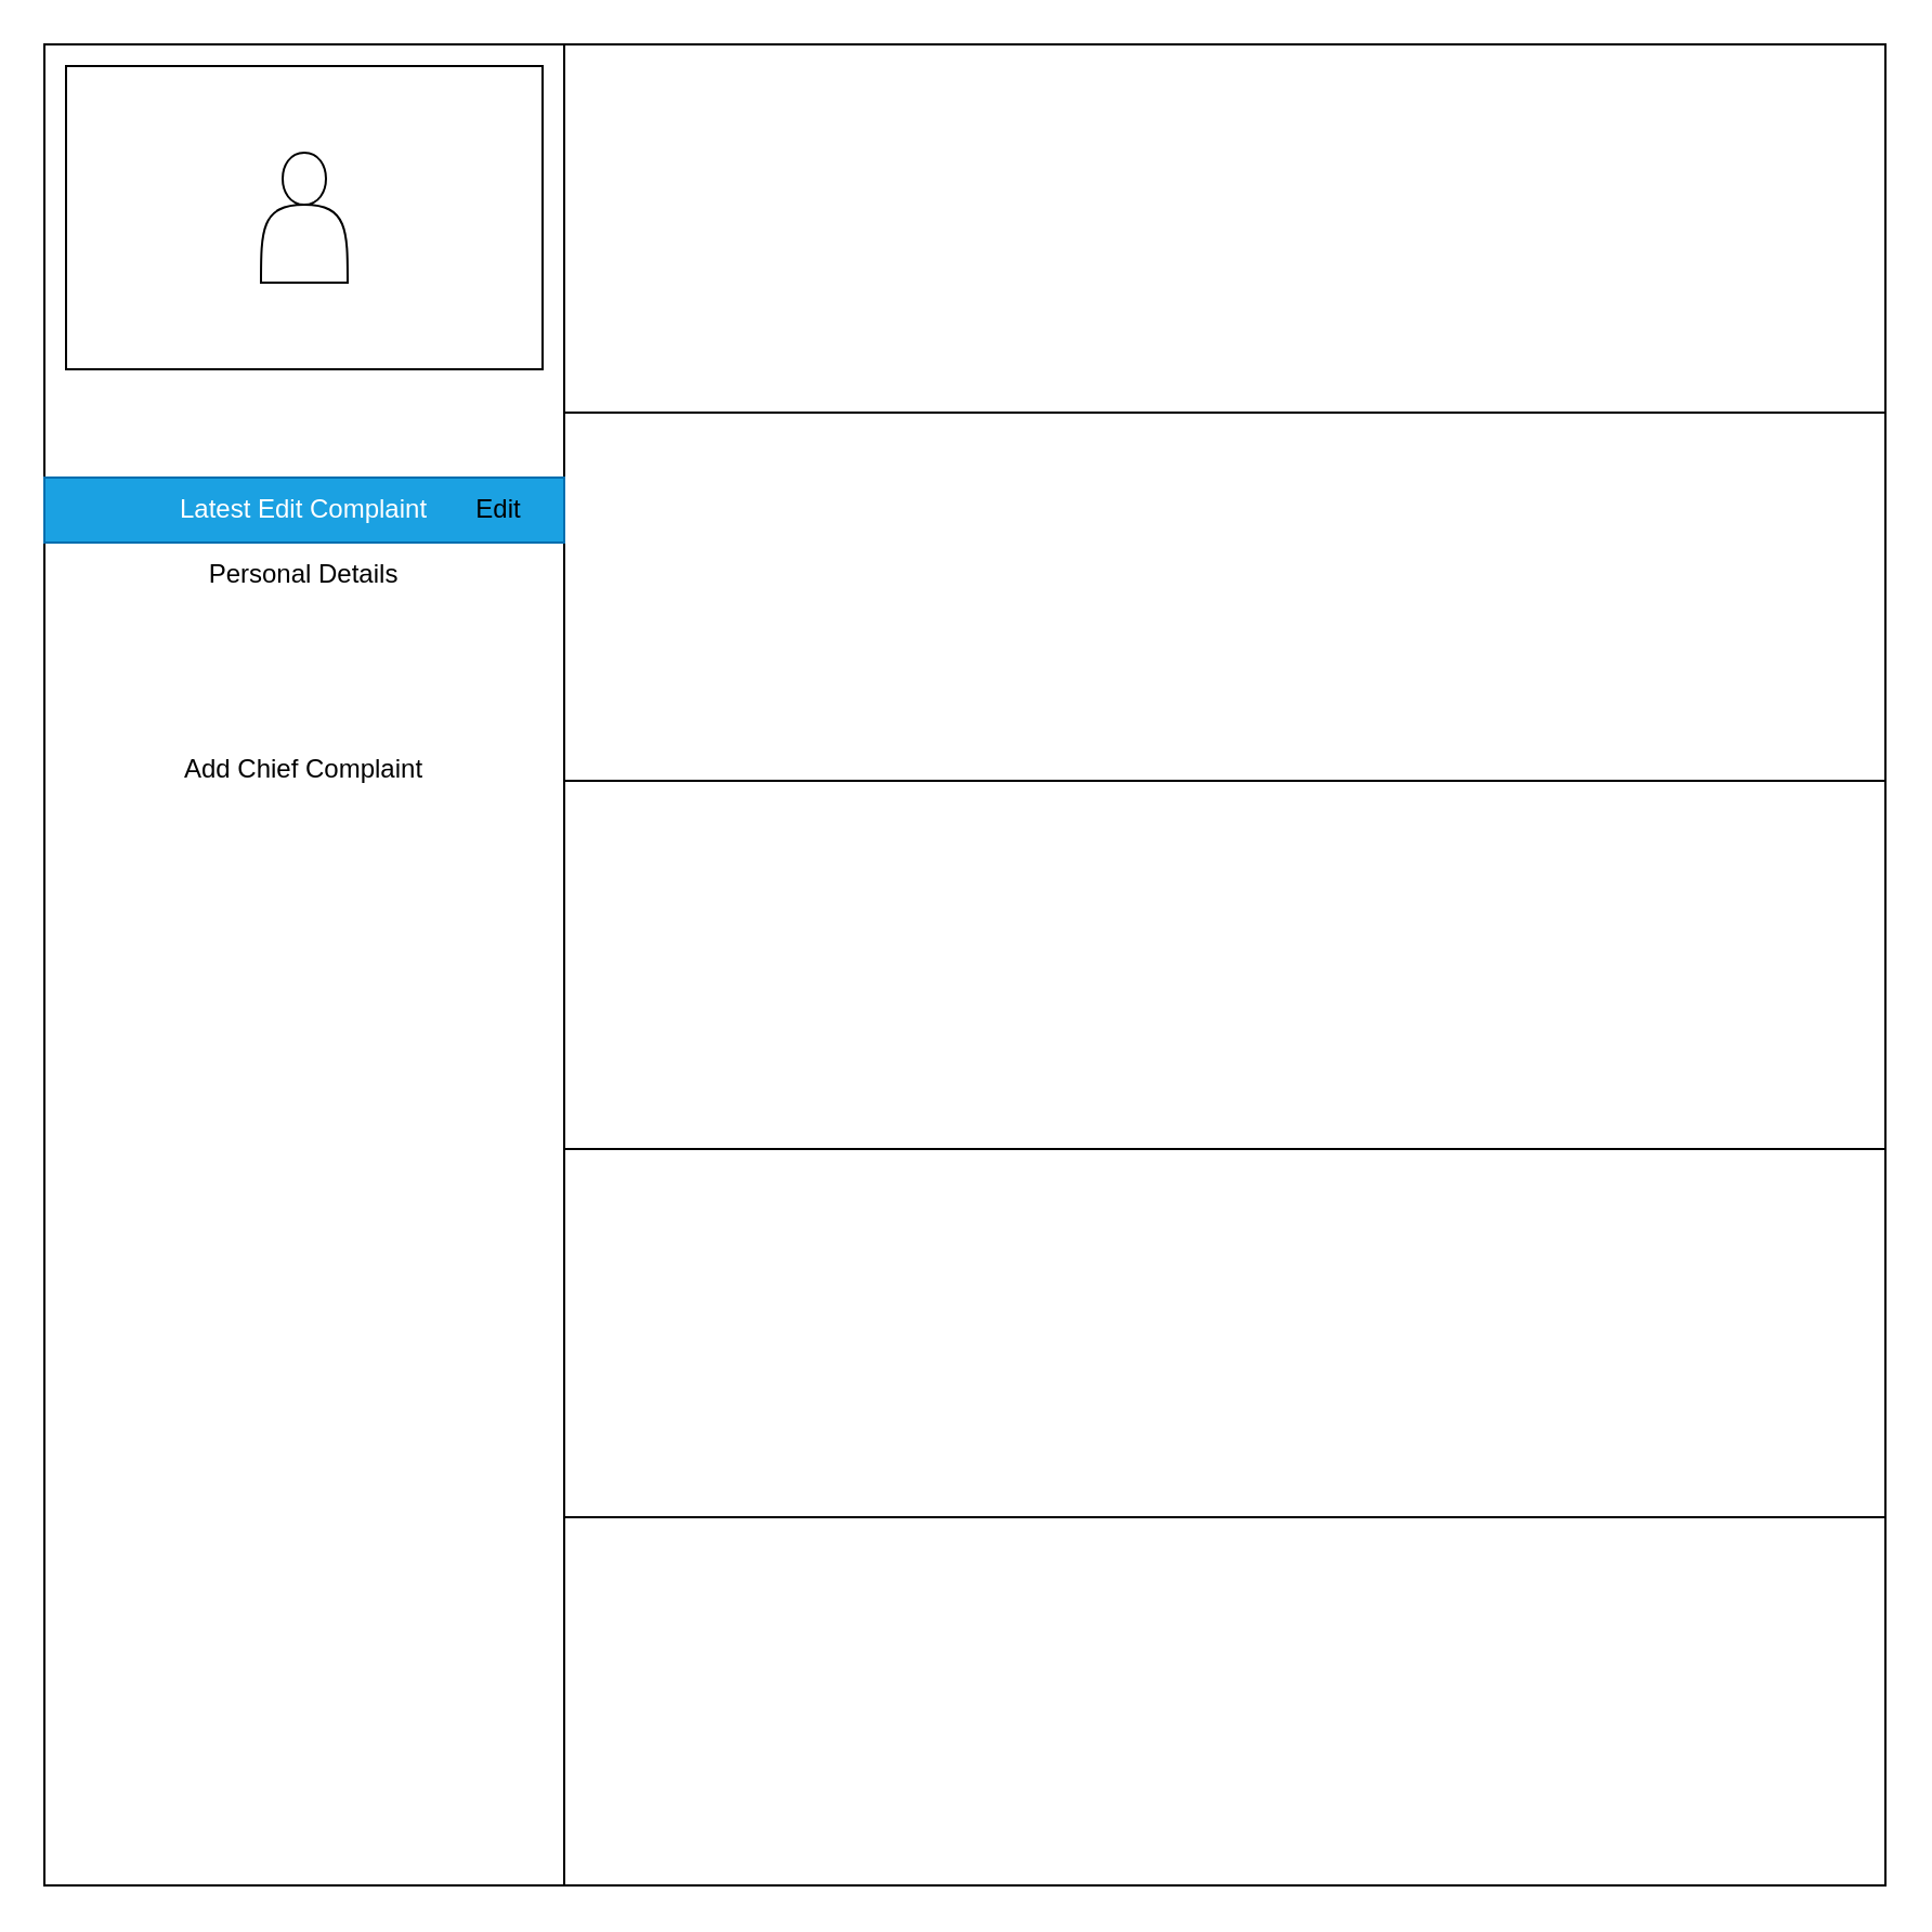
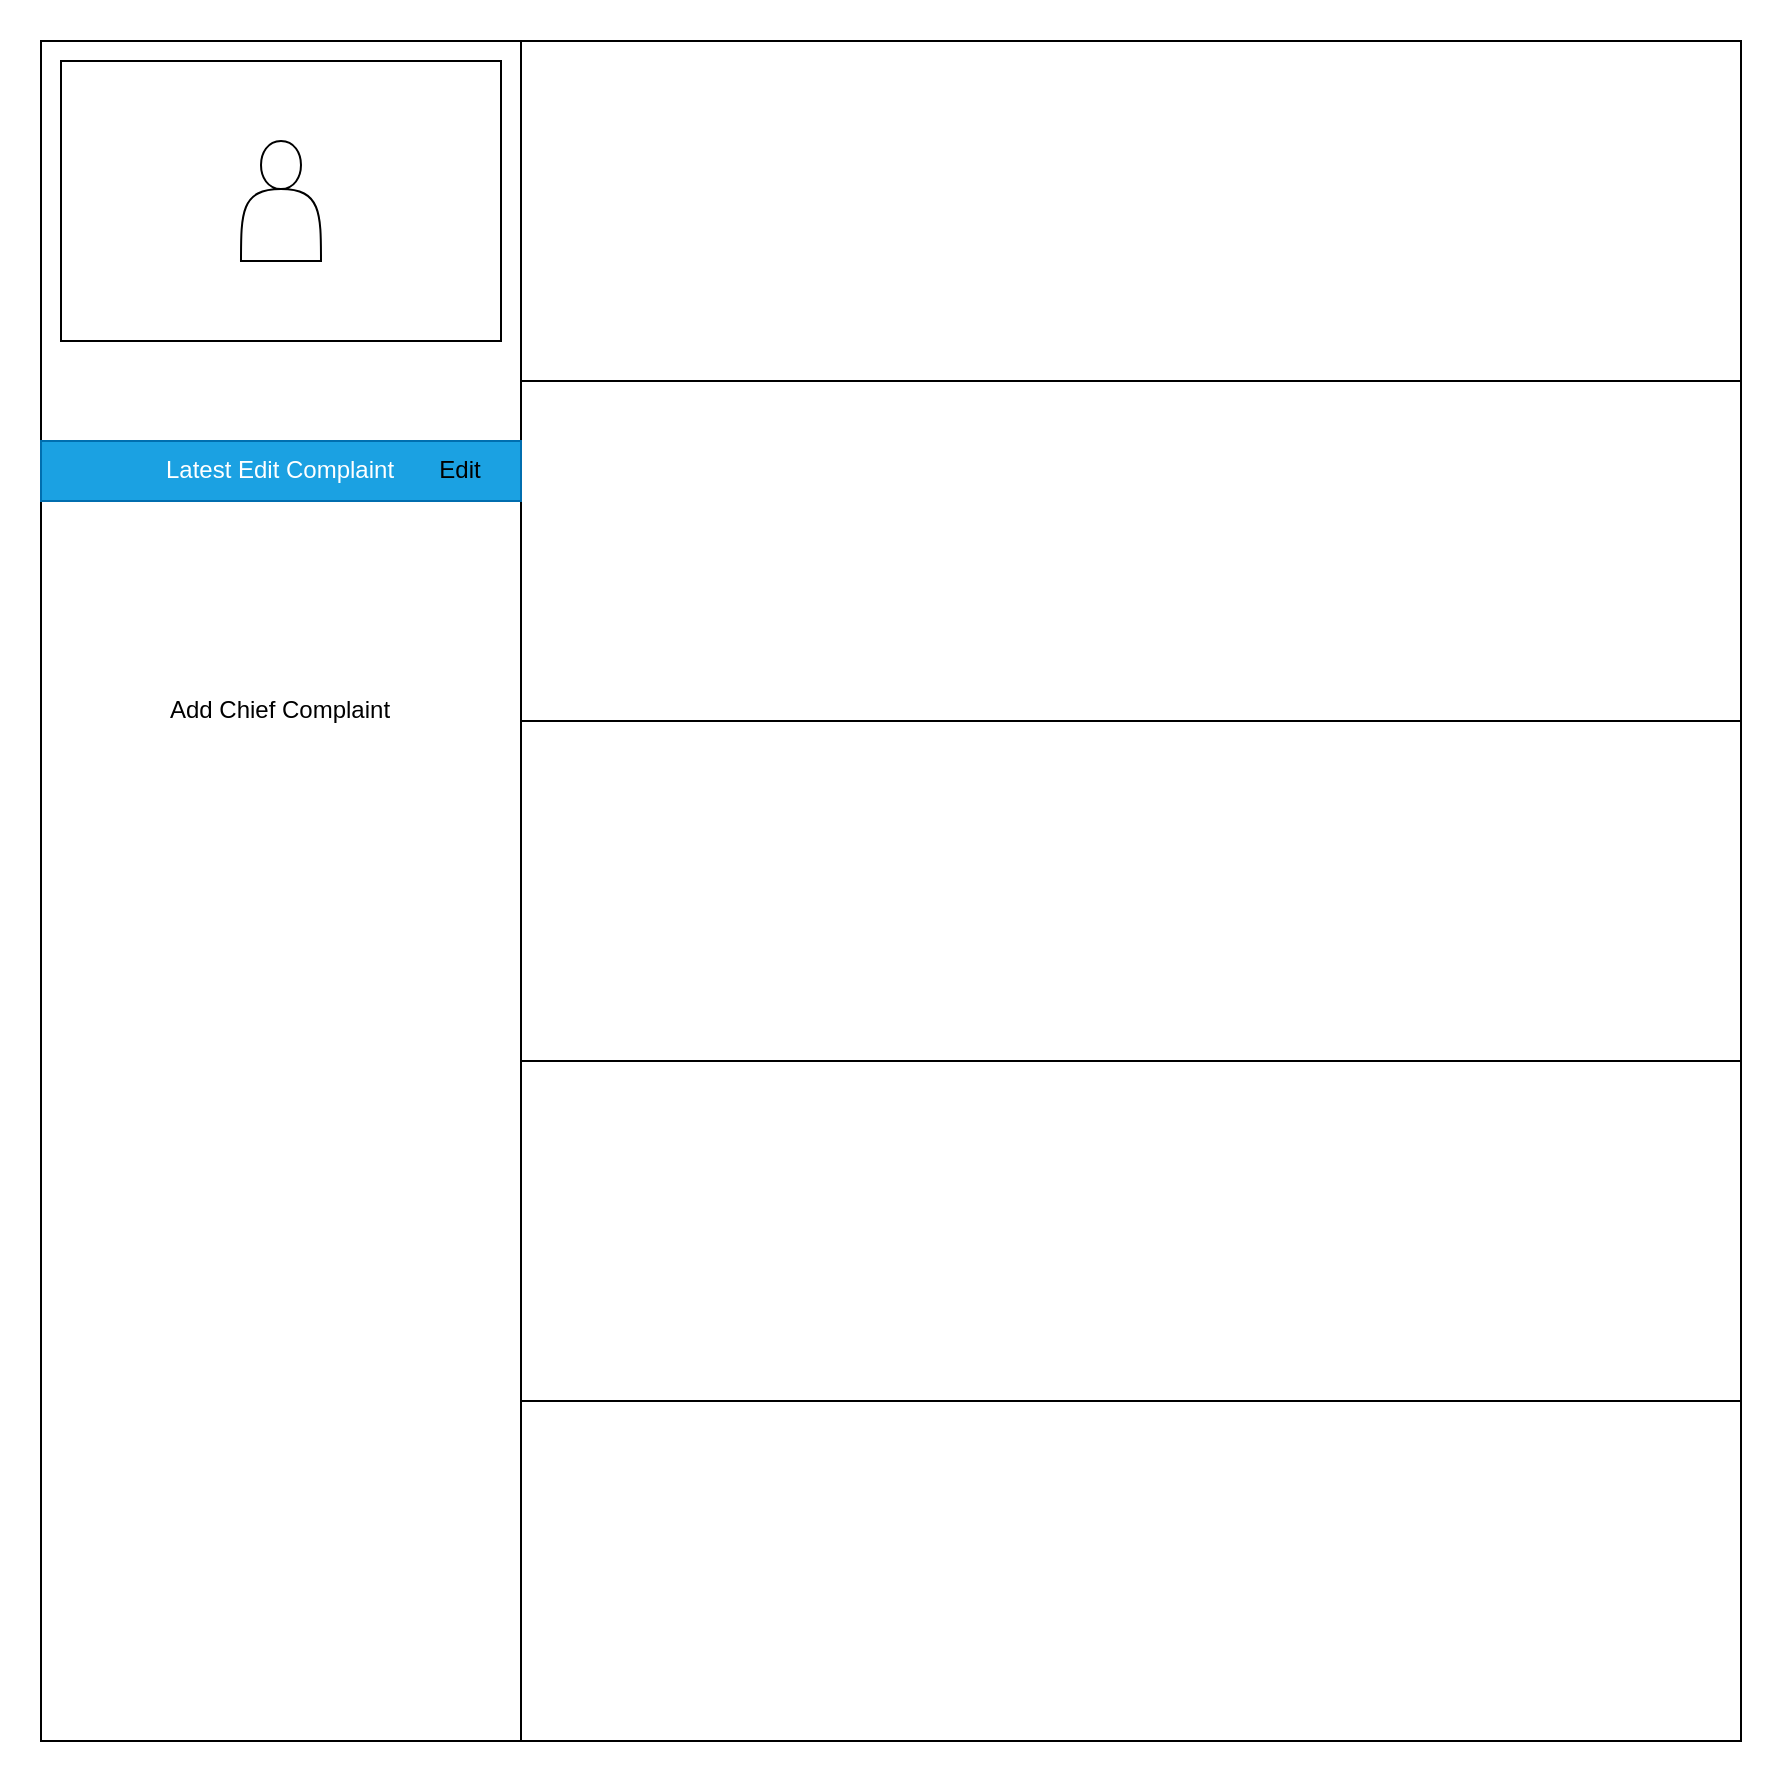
  <mxCell id="0" />
  <mxCell id="1" parent="0" />
  <mxCell id="2" value="" style="rounded=0;whiteSpace=wrap;html=1;" parent="1" vertex="1"><mxGeometry width="240" height="850" as="geometry" x="20" y="20" /></mxCell>
  <mxCell id="3" value="" style="rounded=0;whiteSpace=wrap;html=1;" parent="1" vertex="1"><mxGeometry x="30" y="30" width="220" height="140" as="geometry" /></mxCell>
  <mxCell id="4" value="" style="shape=actor;whiteSpace=wrap;html=1;" parent="1" vertex="1"><mxGeometry x="120" y="70" width="40" height="60" as="geometry" /></mxCell>
  <mxCell id="5" value="" style="rounded=0;whiteSpace=wrap;html=1;" parent="1" vertex="1"><mxGeometry x="260" width="610" height="170" as="geometry" y="20" /></mxCell>
  <mxCell id="6" value="" style="rounded=0;whiteSpace=wrap;html=1;" parent="1" vertex="1"><mxGeometry x="260" y="190" width="610" height="170" as="geometry" /></mxCell>
  <mxCell id="7" value="" style="rounded=0;whiteSpace=wrap;html=1;" parent="1" vertex="1"><mxGeometry x="260" y="360" width="610" height="170" as="geometry" /></mxCell>
  <mxCell id="8" value="" style="rounded=0;whiteSpace=wrap;html=1;" parent="1" vertex="1"><mxGeometry x="260" y="530" width="610" height="170" as="geometry" /></mxCell>
  <mxCell id="9" value="" style="rounded=0;whiteSpace=wrap;html=1;" parent="1" vertex="1"><mxGeometry x="260" y="700" width="610" height="170" as="geometry" /></mxCell>
  <mxCell id="10" value="Latest Edit Complaint" style="text;html=1;strokeColor=#006EAF;fillColor=#1ba1e2;align=center;verticalAlign=middle;whiteSpace=wrap;rounded=0;fontColor=#ffffff;" parent="1" vertex="1"><mxGeometry y="220" width="240" height="30" as="geometry" x="20" /></mxCell>
- <mxCell id="11" value="Personal Details" style="text;html=1;strokeColor=none;fillColor=none;align=center;verticalAlign=middle;whiteSpace=wrap;rounded=0;" parent="1" vertex="1"><mxGeometry y="250" width="240" height="30" as="geometry" x="20" /></mxCell>
  <mxCell id="12" value="Add Chief Complaint" style="text;html=1;strokeColor=none;fillColor=none;align=center;verticalAlign=middle;whiteSpace=wrap;rounded=0;" parent="1" vertex="1"><mxGeometry y="340" width="240" height="30" as="geometry" x="20" /></mxCell>
  <mxCell id="13" value="Edit" style="text;html=1;strokeColor=none;fillColor=none;align=center;verticalAlign=middle;whiteSpace=wrap;rounded=0;" vertex="1" parent="1"><mxGeometry x="200" y="220" width="60" height="30" as="geometry" /></mxCell>
